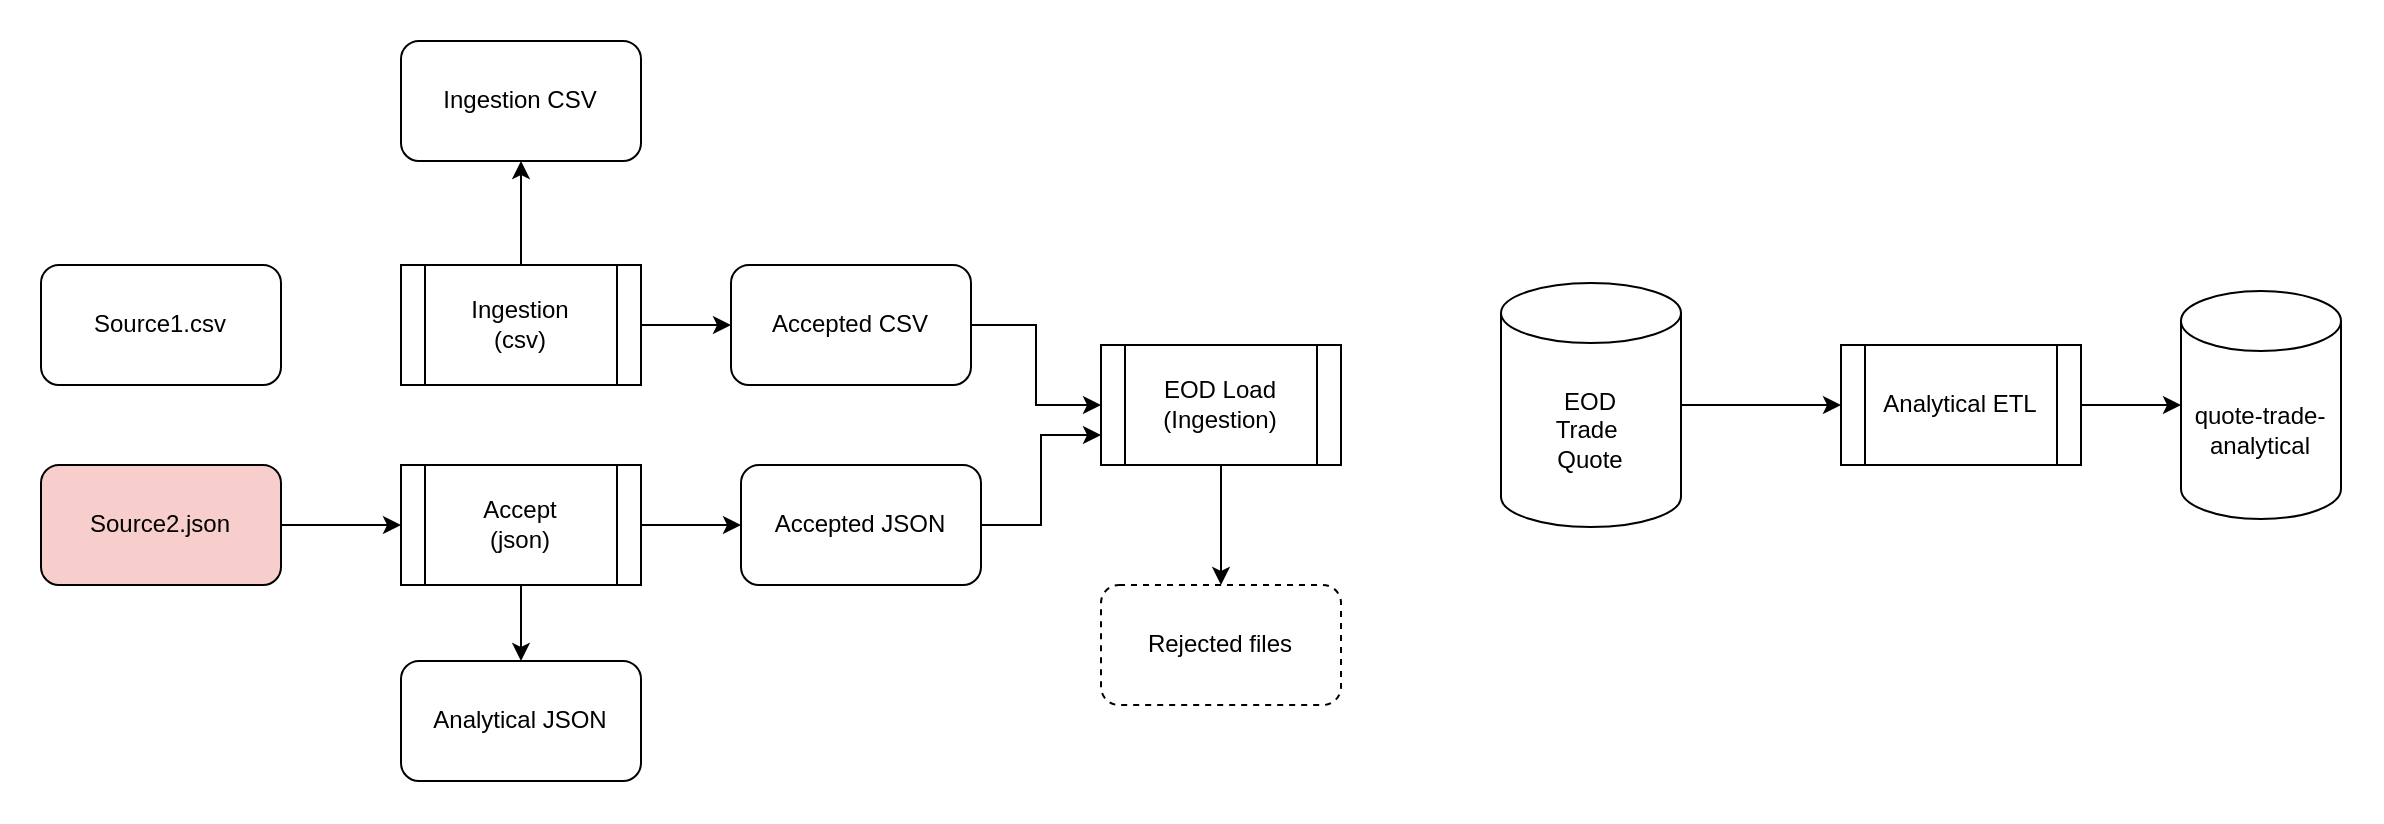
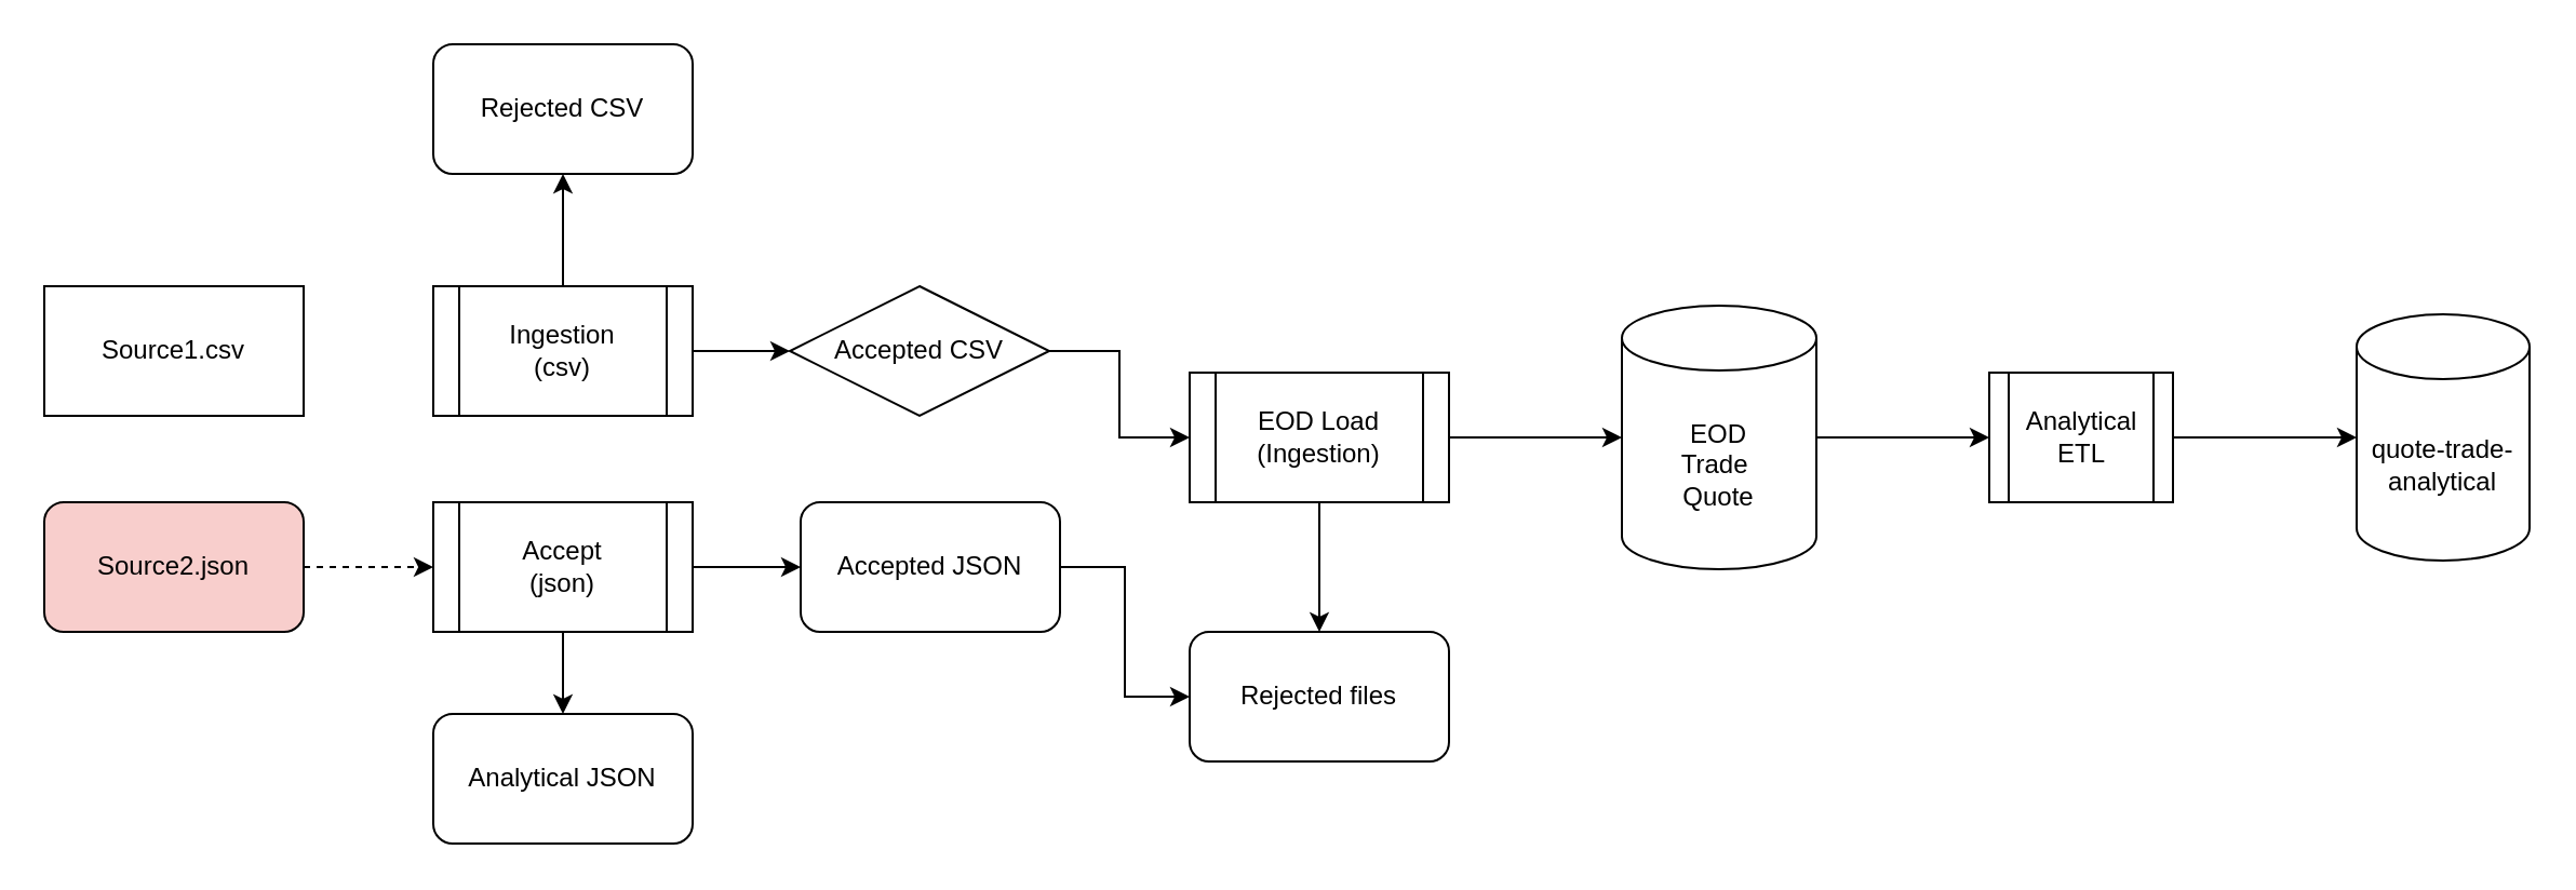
  <mxCell id="0" />
  <mxCell id="1" parent="0" />
  <mxCell id="2" style="edgeStyle=orthogonalEdgeStyle;rounded=0;orthogonalLoop=1;jettySize=auto;html=1;entryX=0.5;entryY=1;entryDx=0;entryDy=0;" parent="1" source="4" target="16" edge="1"><mxGeometry relative="1" as="geometry" /></mxCell>
  <mxCell id="3" style="edgeStyle=orthogonalEdgeStyle;rounded=0;orthogonalLoop=1;jettySize=auto;html=1;exitX=1;exitY=0.5;exitDx=0;exitDy=0;entryX=0;entryY=0.5;entryDx=0;entryDy=0;" parent="1" source="4" target="14" edge="1"><mxGeometry relative="1" as="geometry" /></mxCell>
  <mxCell id="4" value="Ingestion&lt;div&gt;(csv)&lt;/div&gt;" style="shape=process;whiteSpace=wrap;html=1;backgroundOutline=1;" parent="1" vertex="1"><mxGeometry x="200" y="132" width="120" height="60" as="geometry" /></mxCell>
- <mxCell id="5" value="Source1.csv" style="rounded=1;whiteSpace=wrap;html=1;" parent="1" vertex="1"><mxGeometry x="20" y="132" width="120" height="60" as="geometry" /></mxCell>
- <mxCell id="6" style="edgeStyle=orthogonalEdgeStyle;rounded=0;orthogonalLoop=1;jettySize=auto;html=1;entryX=0;entryY=0.5;entryDx=0;entryDy=0;" parent="1" source="7" target="10" edge="1"><mxGeometry relative="1" as="geometry" /></mxCell>
+ <mxCell id="5" value="Source1.csv" style="whiteSpace=wrap;html=1;rounded=0;" parent="1" vertex="1"><mxGeometry x="20" y="132" width="120" height="60" as="geometry" /></mxCell>
+ <mxCell id="6" style="edgeStyle=orthogonalEdgeStyle;rounded=0;orthogonalLoop=1;jettySize=auto;html=1;entryX=0;entryY=0.5;entryDx=0;entryDy=0;dashed=1;" parent="1" source="7" target="10" edge="1"><mxGeometry relative="1" as="geometry" /></mxCell>
  <mxCell id="7" value="Source2.json" style="rounded=1;whiteSpace=wrap;html=1;fillColor=#f8cecc;" parent="1" vertex="1"><mxGeometry x="20" y="232" width="120" height="60" as="geometry" /></mxCell>
  <mxCell id="8" style="edgeStyle=orthogonalEdgeStyle;rounded=0;orthogonalLoop=1;jettySize=auto;html=1;exitX=0.5;exitY=1;exitDx=0;exitDy=0;entryX=0.5;entryY=0;entryDx=0;entryDy=0;" parent="1" source="10" target="15" edge="1"><mxGeometry relative="1" as="geometry" /></mxCell>
  <mxCell id="9" style="edgeStyle=orthogonalEdgeStyle;rounded=0;orthogonalLoop=1;jettySize=auto;html=1;exitX=1;exitY=0.5;exitDx=0;exitDy=0;entryX=0;entryY=0.5;entryDx=0;entryDy=0;" parent="1" source="10" target="12" edge="1"><mxGeometry relative="1" as="geometry" /></mxCell>
  <mxCell id="10" value="Accept&lt;div&gt;(json)&lt;/div&gt;" style="shape=process;whiteSpace=wrap;html=1;backgroundOutline=1;" parent="1" vertex="1"><mxGeometry x="200" y="232" width="120" height="60" as="geometry" /></mxCell>
- <mxCell id="11" style="edgeStyle=orthogonalEdgeStyle;rounded=0;orthogonalLoop=1;jettySize=auto;html=1;entryX=0;entryY=0.75;entryDx=0;entryDy=0;" parent="1" source="12" target="18" edge="1"><mxGeometry relative="1" as="geometry" /></mxCell>
+ <mxCell id="11" style="edgeStyle=orthogonalEdgeStyle;rounded=0;orthogonalLoop=1;jettySize=auto;html=1;" parent="1" source="12" target="19" edge="1"><mxGeometry relative="1" as="geometry" /></mxCell>
  <mxCell id="12" value="Accepted JSON" style="rounded=1;whiteSpace=wrap;html=1;" parent="1" vertex="1"><mxGeometry x="370" y="232" width="120" height="60" as="geometry" /></mxCell>
  <mxCell id="13" style="edgeStyle=orthogonalEdgeStyle;rounded=0;orthogonalLoop=1;jettySize=auto;html=1;entryX=0;entryY=0.5;entryDx=0;entryDy=0;" parent="1" source="14" target="18" edge="1"><mxGeometry relative="1" as="geometry" /></mxCell>
- <mxCell id="14" value="Accepted CSV" style="rounded=1;whiteSpace=wrap;html=1;" parent="1" vertex="1"><mxGeometry x="365" y="132" width="120" height="60" as="geometry" /></mxCell>
+ <mxCell id="14" value="Accepted CSV" style="rhombus;whiteSpace=wrap;html=1;" parent="1" vertex="1"><mxGeometry x="365" y="132" width="120" height="60" as="geometry" /></mxCell>
  <mxCell id="15" value="Analytical JSON" style="rounded=1;whiteSpace=wrap;html=1;" parent="1" vertex="1"><mxGeometry x="200" y="330" width="120" height="60" as="geometry" /></mxCell>
- <mxCell id="16" value="Ingestion CSV" style="rounded=1;whiteSpace=wrap;html=1;" parent="1" vertex="1"><mxGeometry x="200" y="20" width="120" height="60" as="geometry" /></mxCell>
+ <mxCell id="16" value="Rejected CSV" style="rounded=1;whiteSpace=wrap;html=1;" parent="1" vertex="1"><mxGeometry x="200" y="20" width="120" height="60" as="geometry" /></mxCell>
  <mxCell id="17" style="edgeStyle=orthogonalEdgeStyle;rounded=0;orthogonalLoop=1;jettySize=auto;html=1;entryX=0.5;entryY=0;entryDx=0;entryDy=0;" parent="1" source="18" target="19" edge="1"><mxGeometry relative="1" as="geometry" /></mxCell>
  <mxCell id="18" value="EOD Load&lt;div&gt;(Ingestion)&lt;/div&gt;" style="shape=process;whiteSpace=wrap;html=1;backgroundOutline=1;" parent="1" vertex="1"><mxGeometry x="550" y="172" width="120" height="60" as="geometry" /></mxCell>
- <mxCell id="19" value="Rejected files" style="rounded=1;whiteSpace=wrap;html=1;dashed=1;" parent="1" vertex="1"><mxGeometry x="550" y="292" width="120" height="60" as="geometry" /></mxCell>
+ <mxCell id="19" value="Rejected files" style="rounded=1;whiteSpace=wrap;html=1;" parent="1" vertex="1"><mxGeometry x="550" y="292" width="120" height="60" as="geometry" /></mxCell>
  <mxCell id="20" style="edgeStyle=orthogonalEdgeStyle;rounded=0;orthogonalLoop=1;jettySize=auto;html=1;entryX=0;entryY=0.5;entryDx=0;entryDy=0;" parent="1" source="21" target="23" edge="1"><mxGeometry relative="1" as="geometry" /></mxCell>
  <mxCell id="21" value="&lt;font style=&quot;font-size: 12px;&quot;&gt;EOD&lt;/font&gt;&lt;div&gt;&lt;font style=&quot;font-size: 12px;&quot;&gt;Trade&amp;nbsp;&lt;/font&gt;&lt;/div&gt;&lt;div&gt;&lt;font style=&quot;font-size: 12px;&quot;&gt;Quote&lt;/font&gt;&lt;/div&gt;" style="shape=cylinder3;whiteSpace=wrap;html=1;boundedLbl=1;backgroundOutline=1;size=15;" parent="1" vertex="1"><mxGeometry x="750" y="141" width="90" height="122" as="geometry" /></mxCell>
- <mxCell id="23" value="Analytical ETL" style="shape=process;whiteSpace=wrap;html=1;backgroundOutline=1;" parent="1" vertex="1"><mxGeometry x="920" y="172" width="120" height="60" as="geometry" /></mxCell>
+ <mxCell id="22" value="" style="edgeStyle=orthogonalEdgeStyle;rounded=0;orthogonalLoop=1;jettySize=auto;html=1;" parent="1" source="18" target="21" edge="1"><mxGeometry relative="1" as="geometry" /></mxCell>
+ <mxCell id="23" value="Analytical ETL" style="shape=process;whiteSpace=wrap;html=1;backgroundOutline=1;" parent="1" vertex="1"><mxGeometry x="920" y="172" width="85" height="60" as="geometry" /></mxCell>
  <mxCell id="24" value="&lt;font style=&quot;font-size: 12px;&quot;&gt;quote-trade-analytical&lt;/font&gt;" style="shape=cylinder3;whiteSpace=wrap;html=1;boundedLbl=1;backgroundOutline=1;size=15;" parent="1" vertex="1"><mxGeometry x="1090" y="145" width="80" height="114" as="geometry" /></mxCell>
  <mxCell id="25" style="edgeStyle=orthogonalEdgeStyle;rounded=0;orthogonalLoop=1;jettySize=auto;html=1;entryX=0;entryY=0.5;entryDx=0;entryDy=0;entryPerimeter=0;" parent="1" source="23" target="24" edge="1"><mxGeometry relative="1" as="geometry" /></mxCell>
